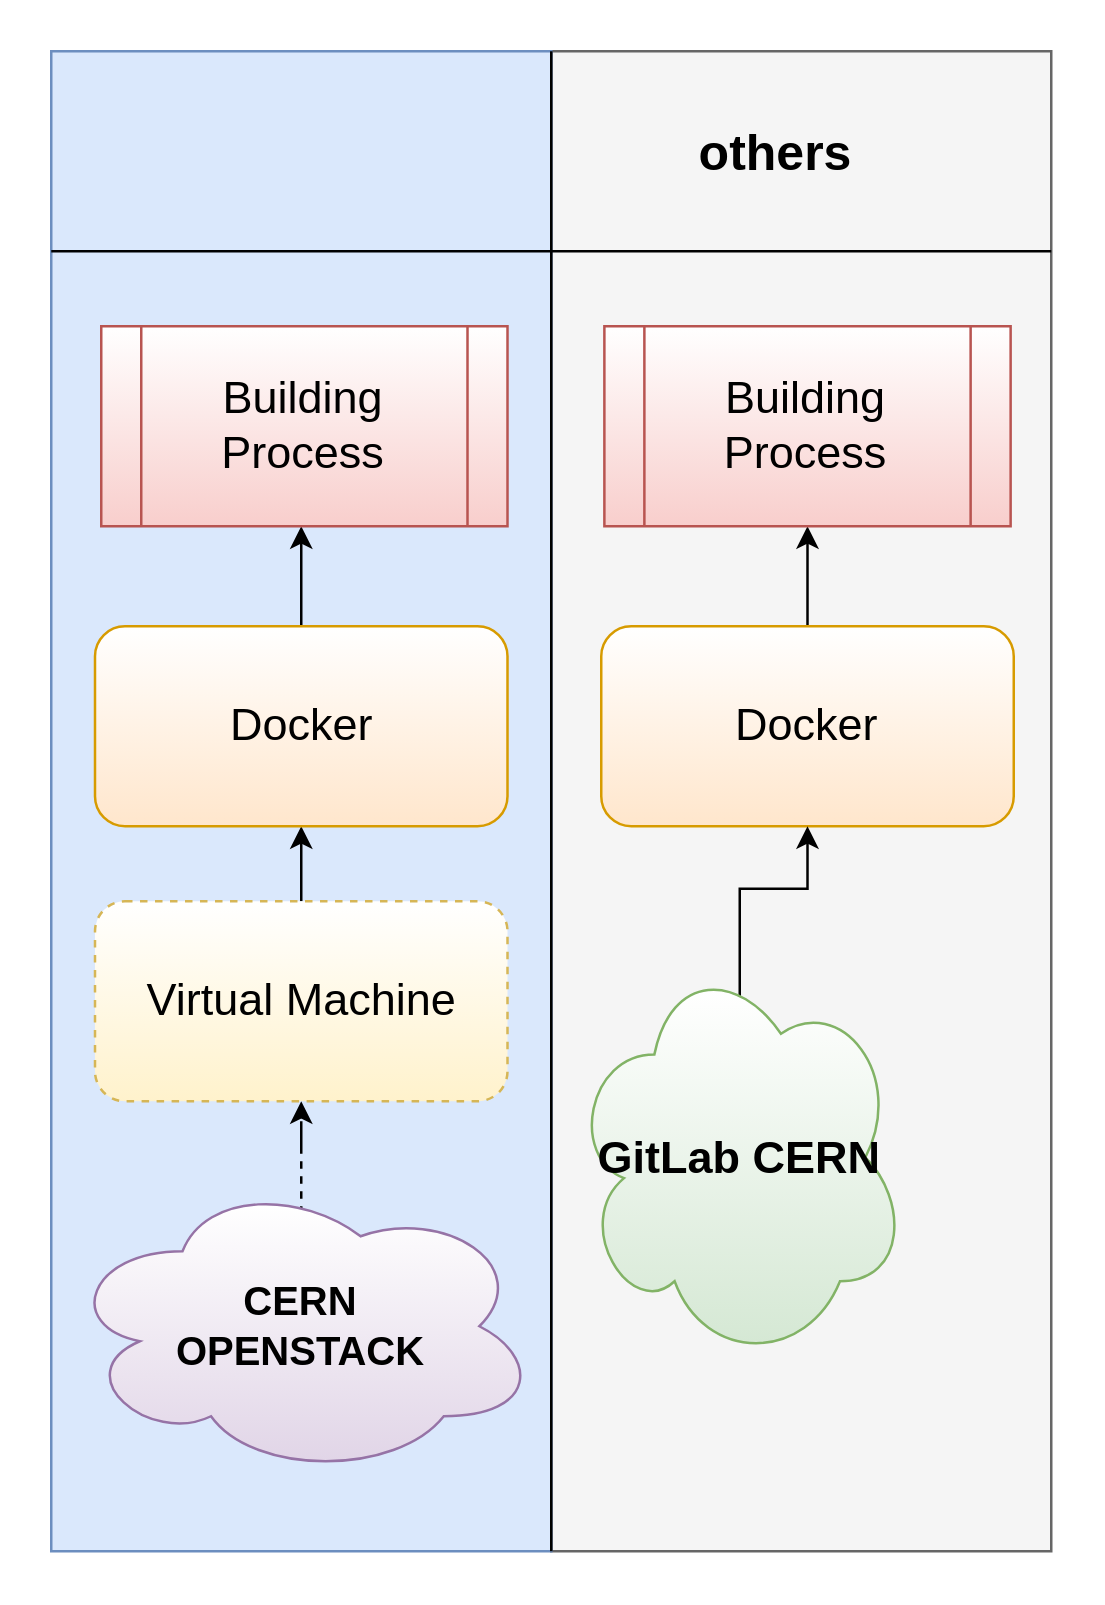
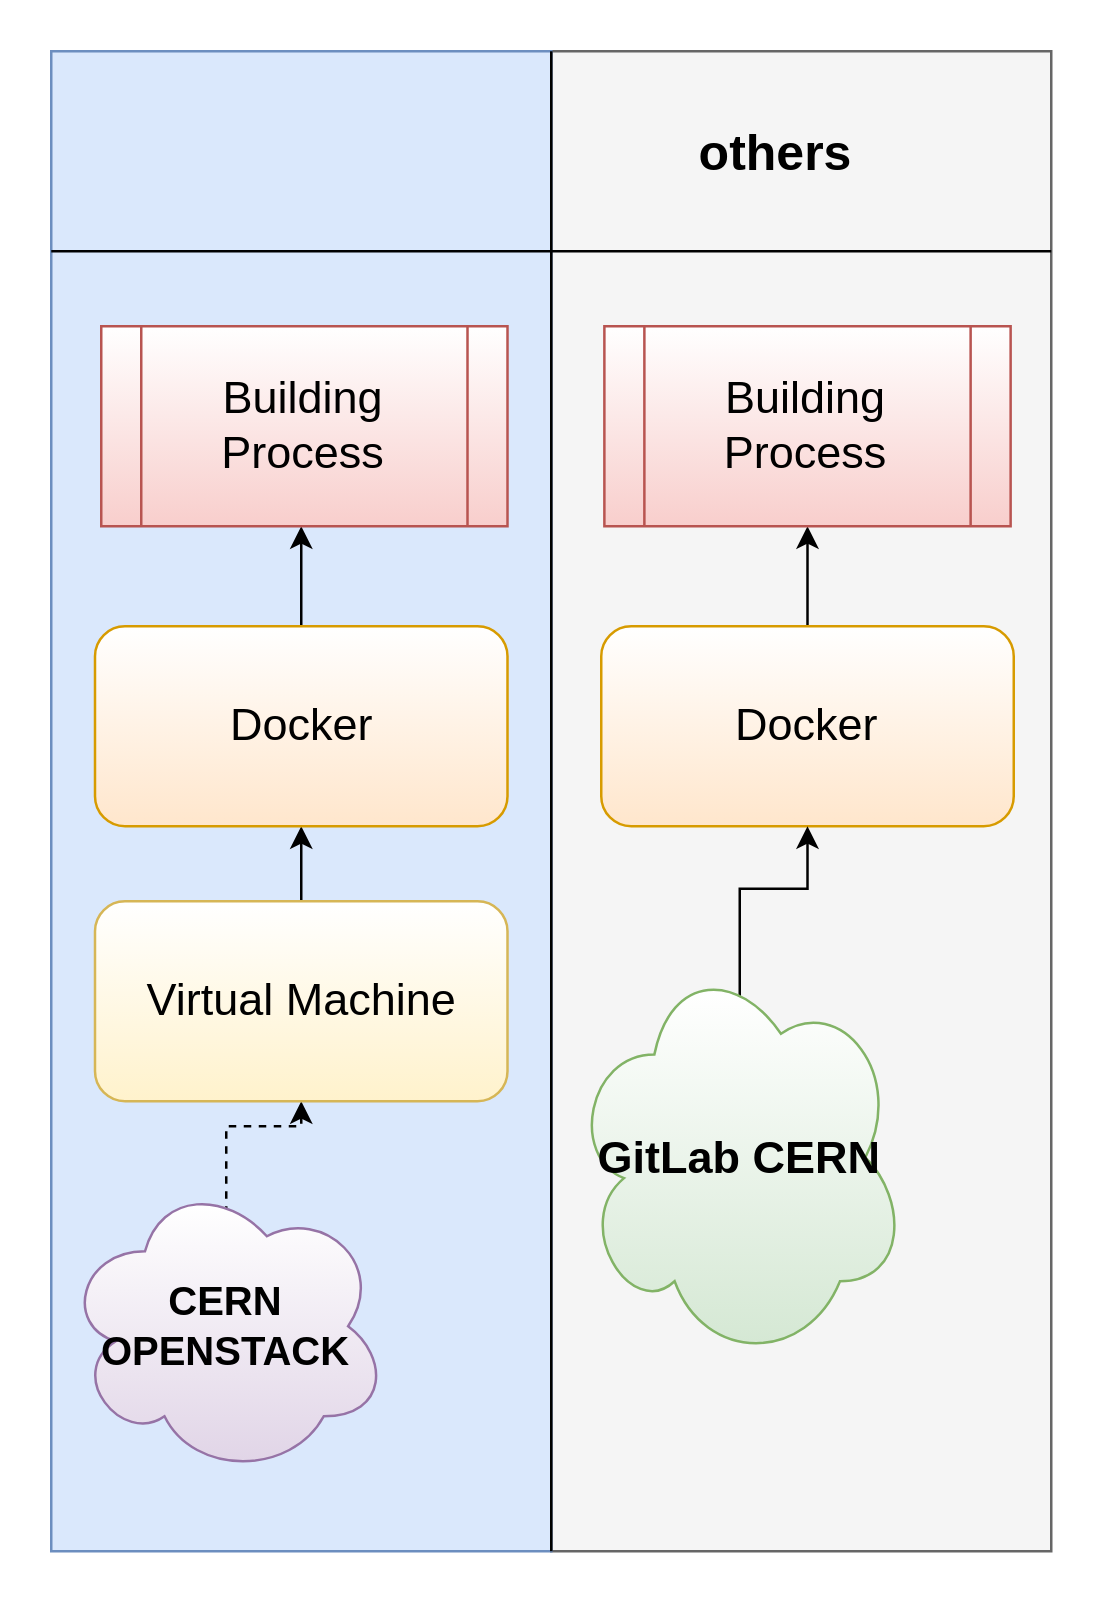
  <mxCell id="0" />
  <mxCell id="1" parent="0" />
  <mxCell id="2" value="" style="rounded=0;whiteSpace=wrap;html=1;fillColor=#f5f5f5;strokeColor=#666666;fontColor=#333333;" parent="1" vertex="1"><mxGeometry x="220" width="200" height="600" as="geometry" y="20" /></mxCell>
  <mxCell id="3" value="" style="rounded=0;whiteSpace=wrap;html=1;fillColor=#dae8fc;strokeColor=#6c8ebf;" parent="1" vertex="1"><mxGeometry width="200" height="600" as="geometry" x="20" y="20" /></mxCell>
  <mxCell id="4" value="" style="endArrow=none;html=1;" parent="1" edge="1"><mxGeometry width="50" height="50" relative="1" as="geometry"><mxPoint x="220" y="620" as="sourcePoint" /><mxPoint x="220" as="targetPoint" y="20" /></mxGeometry></mxCell>
  <mxCell id="5" value="&lt;font style=&quot;font-size: 20px&quot;&gt;&lt;b&gt;others&lt;/b&gt;&lt;/font&gt;" style="text;html=1;strokeColor=none;fillColor=none;align=center;verticalAlign=middle;whiteSpace=wrap;rounded=0;" parent="1" vertex="1"><mxGeometry x="255" y="50" width="110" height="20" as="geometry" /></mxCell>
  <mxCell id="6" value="" style="endArrow=none;html=1;" parent="1" edge="1"><mxGeometry width="50" height="50" relative="1" as="geometry"><mxPoint y="100" as="sourcePoint" x="20" /><mxPoint x="420" y="100" as="targetPoint" /></mxGeometry></mxCell>
  <mxCell id="7" style="edgeStyle=orthogonalEdgeStyle;rounded=0;orthogonalLoop=1;jettySize=auto;html=1;exitX=0.5;exitY=0.125;exitDx=0;exitDy=0;exitPerimeter=0;dashed=1;" parent="1" source="8" target="10" edge="1"><mxGeometry relative="1" as="geometry" /></mxCell>
- <mxCell id="8" value="&lt;div&gt;&lt;b&gt;&lt;font style=&quot;font-size: 16px&quot;&gt;CERN &lt;br&gt;&lt;/font&gt;&lt;/b&gt;&lt;/div&gt;&lt;div&gt;&lt;b&gt;&lt;font style=&quot;font-size: 16px&quot;&gt;OPENSTACK&lt;/font&gt;&lt;/b&gt;&lt;/div&gt;" style="ellipse;shape=cloud;whiteSpace=wrap;html=1;fillColor=#e1d5e7;strokeColor=#9673a6;gradientColor=#ffffff;gradientDirection=north;" parent="1" vertex="1"><mxGeometry x="25" y="470" width="190" height="120" as="geometry" /></mxCell>
+ <mxCell id="8" value="&lt;div&gt;&lt;b&gt;&lt;font style=&quot;font-size: 16px&quot;&gt;CERN &lt;br&gt;&lt;/font&gt;&lt;/b&gt;&lt;/div&gt;&lt;div&gt;&lt;b&gt;&lt;font style=&quot;font-size: 16px&quot;&gt;OPENSTACK&lt;/font&gt;&lt;/b&gt;&lt;/div&gt;" style="ellipse;shape=cloud;whiteSpace=wrap;html=1;fillColor=#e1d5e7;strokeColor=#9673a6;gradientColor=#ffffff;gradientDirection=north;" parent="1" vertex="1"><mxGeometry x="25" y="470" width="130" height="120" as="geometry" /></mxCell>
  <mxCell id="9" style="edgeStyle=orthogonalEdgeStyle;rounded=0;orthogonalLoop=1;jettySize=auto;html=1;" parent="1" source="10" target="12" edge="1"><mxGeometry relative="1" as="geometry" /></mxCell>
- <mxCell id="10" value="&lt;font style=&quot;font-size: 18px&quot;&gt;Virtual Machine&lt;br&gt;&lt;/font&gt;" style="rounded=1;whiteSpace=wrap;html=1;fillColor=#fff2cc;strokeColor=#d6b656;gradientColor=#ffffff;gradientDirection=north;dashed=1;" parent="1" vertex="1"><mxGeometry x="37.5" y="360" width="165" height="80" as="geometry" /></mxCell>
+ <mxCell id="10" value="&lt;font style=&quot;font-size: 18px&quot;&gt;Virtual Machine&lt;br&gt;&lt;/font&gt;" style="rounded=1;whiteSpace=wrap;html=1;fillColor=#fff2cc;strokeColor=#d6b656;gradientColor=#ffffff;gradientDirection=north;" parent="1" vertex="1"><mxGeometry x="37.5" y="360" width="165" height="80" as="geometry" /></mxCell>
  <mxCell id="11" style="edgeStyle=orthogonalEdgeStyle;rounded=0;orthogonalLoop=1;jettySize=auto;html=1;" parent="1" source="12" edge="1"><mxGeometry relative="1" as="geometry"><mxPoint x="120" y="210" as="targetPoint" /></mxGeometry></mxCell>
  <mxCell id="12" value="&lt;font style=&quot;font-size: 18px&quot;&gt;Docker&lt;/font&gt;" style="rounded=1;whiteSpace=wrap;html=1;fillColor=#ffe6cc;strokeColor=#d79b00;gradientColor=#ffffff;gradientDirection=north;" parent="1" vertex="1"><mxGeometry x="37.5" y="250" width="165" height="80" as="geometry" /></mxCell>
  <mxCell id="13" value="&lt;font style=&quot;font-size: 18px&quot;&gt;Building Process&lt;br&gt;&lt;/font&gt;" style="shape=process;whiteSpace=wrap;html=1;backgroundOutline=1;fillColor=#f8cecc;strokeColor=#b85450;gradientColor=#ffffff;gradientDirection=north;" parent="1" vertex="1"><mxGeometry x="40" y="130" width="162.5" height="80" as="geometry" /></mxCell>
  <mxCell id="14" style="edgeStyle=orthogonalEdgeStyle;rounded=0;orthogonalLoop=1;jettySize=auto;html=1;entryX=0.5;entryY=1;entryDx=0;entryDy=0;exitX=0.5;exitY=0;exitDx=0;exitDy=0;" parent="1" source="15" target="16" edge="1"><mxGeometry relative="1" as="geometry" /></mxCell>
  <mxCell id="15" value="&lt;font style=&quot;font-size: 18px&quot;&gt;Docker&lt;/font&gt;" style="rounded=1;whiteSpace=wrap;html=1;fillColor=#ffe6cc;strokeColor=#d79b00;gradientColor=#ffffff;gradientDirection=north;" parent="1" vertex="1"><mxGeometry x="240" y="250" width="165" height="80" as="geometry" /></mxCell>
  <mxCell id="16" value="&lt;font style=&quot;font-size: 18px&quot;&gt;Building Process&lt;/font&gt;" style="shape=process;whiteSpace=wrap;html=1;backgroundOutline=1;fillColor=#f8cecc;strokeColor=#b85450;gradientColor=#ffffff;gradientDirection=north;" parent="1" vertex="1"><mxGeometry x="241.25" y="130" width="162.5" height="80" as="geometry" /></mxCell>
  <mxCell id="17" style="edgeStyle=orthogonalEdgeStyle;rounded=0;orthogonalLoop=1;jettySize=auto;html=1;entryX=0.5;entryY=1;entryDx=0;entryDy=0;exitX=0.503;exitY=0.167;exitDx=0;exitDy=0;exitPerimeter=0;" parent="1" source="18" target="15" edge="1"><mxGeometry relative="1" as="geometry" /></mxCell>
  <mxCell id="18" value="&lt;b&gt;&lt;font style=&quot;font-size: 18px&quot;&gt;GitLab CERN&lt;br&gt;&lt;/font&gt;&lt;/b&gt;" style="ellipse;shape=cloud;whiteSpace=wrap;html=1;fillColor=#d5e8d4;strokeColor=#82b366;gradientColor=#ffffff;gradientDirection=north;" parent="1" vertex="1"><mxGeometry x="227.5" y="380" width="135" height="165" as="geometry" /></mxCell>
